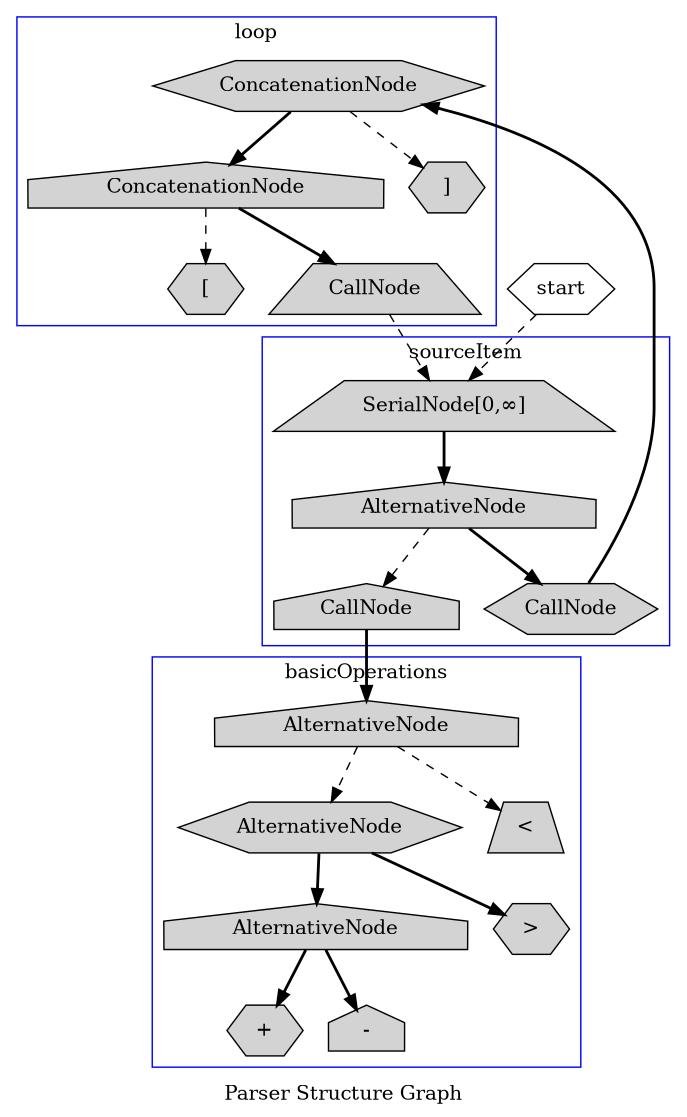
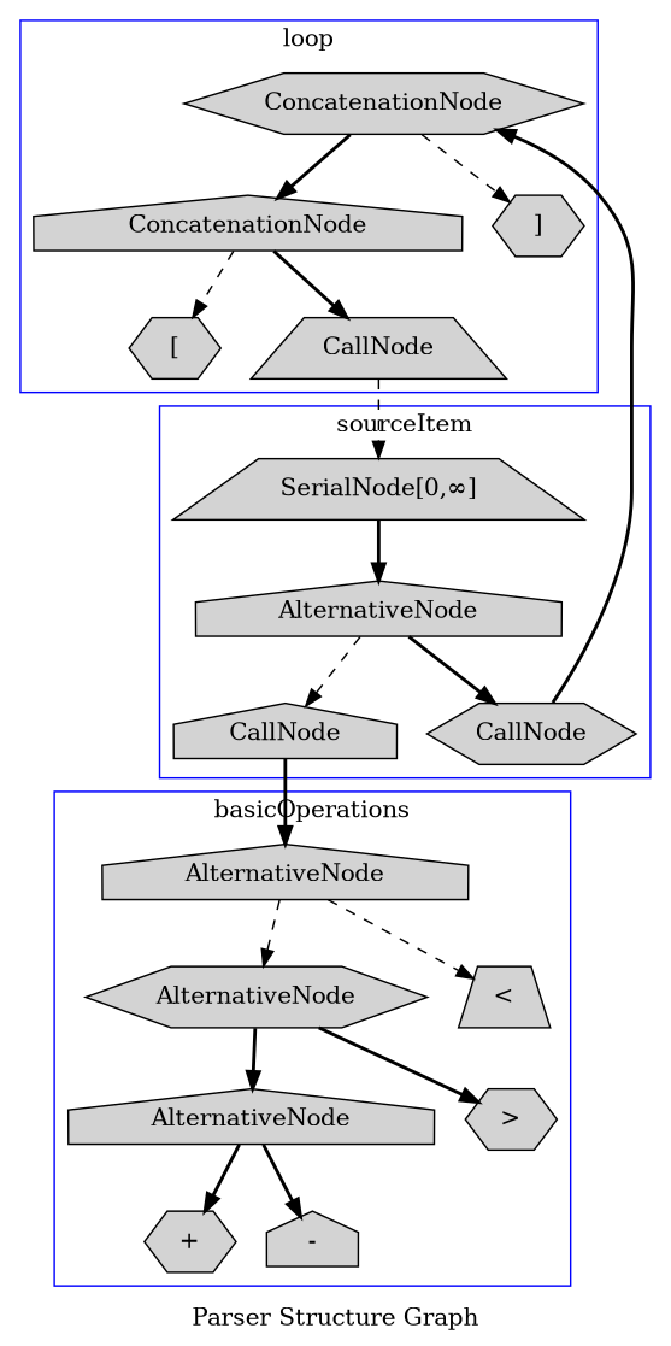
  digraph {
    label="Parser Structure Graph"
    node [style=filled shape=hexagon]
    edge [style=bold]
    n1 [label="+"]
    n2 [label="-" shape=house]
    n3 [label=AlternativeNode shape=house]
    n4 [label=">"]
    n5 [label=AlternativeNode]
    n6 [label="<" shape=trapezium]
    n7 [label=AlternativeNode shape=house]
    n8 [label="["]
    n9 [label=CallNode shape=trapezium]
    n10 [label=ConcatenationNode shape=house]
    n11 [label="]"]
    n12 [label=ConcatenationNode]
    n13 [label=CallNode shape=house]
    n14 [label=CallNode]
    n15 [label=AlternativeNode shape=house]
    n16 [label="SerialNode[0,∞]" shape=trapezium]
-   start [style=""]
    subgraph cluster_1 {
      color=blue
      label=basicOperations
      n1
      n2
      n3
      n4
      n5
      n6
      n7
    }
    subgraph cluster_2 {
      color=blue
      label=loop
      n8
      n9
      n10
      n11
      n12
    }
    subgraph cluster_3 {
      color=blue
      label=sourceItem
      n13
      n14
      n15
      n16
    }
    n3 -> n1
    n3 -> n2
    n5 -> n3
    n5 -> n4
    n7 -> n5 [style=dashed]
    n7 -> n6 [style=dashed]
    n9 -> n16 [style=dashed]
    n10 -> n8 [style=dashed]
    n10 -> n9
    n12 -> n10
    n12 -> n11 [style=dashed]
    n13 -> n7
    n14 -> n12
    n15 -> n13 [style=dashed]
    n15 -> n14
    n16 -> n15
-   start -> n16 [style=dashed]
  }
